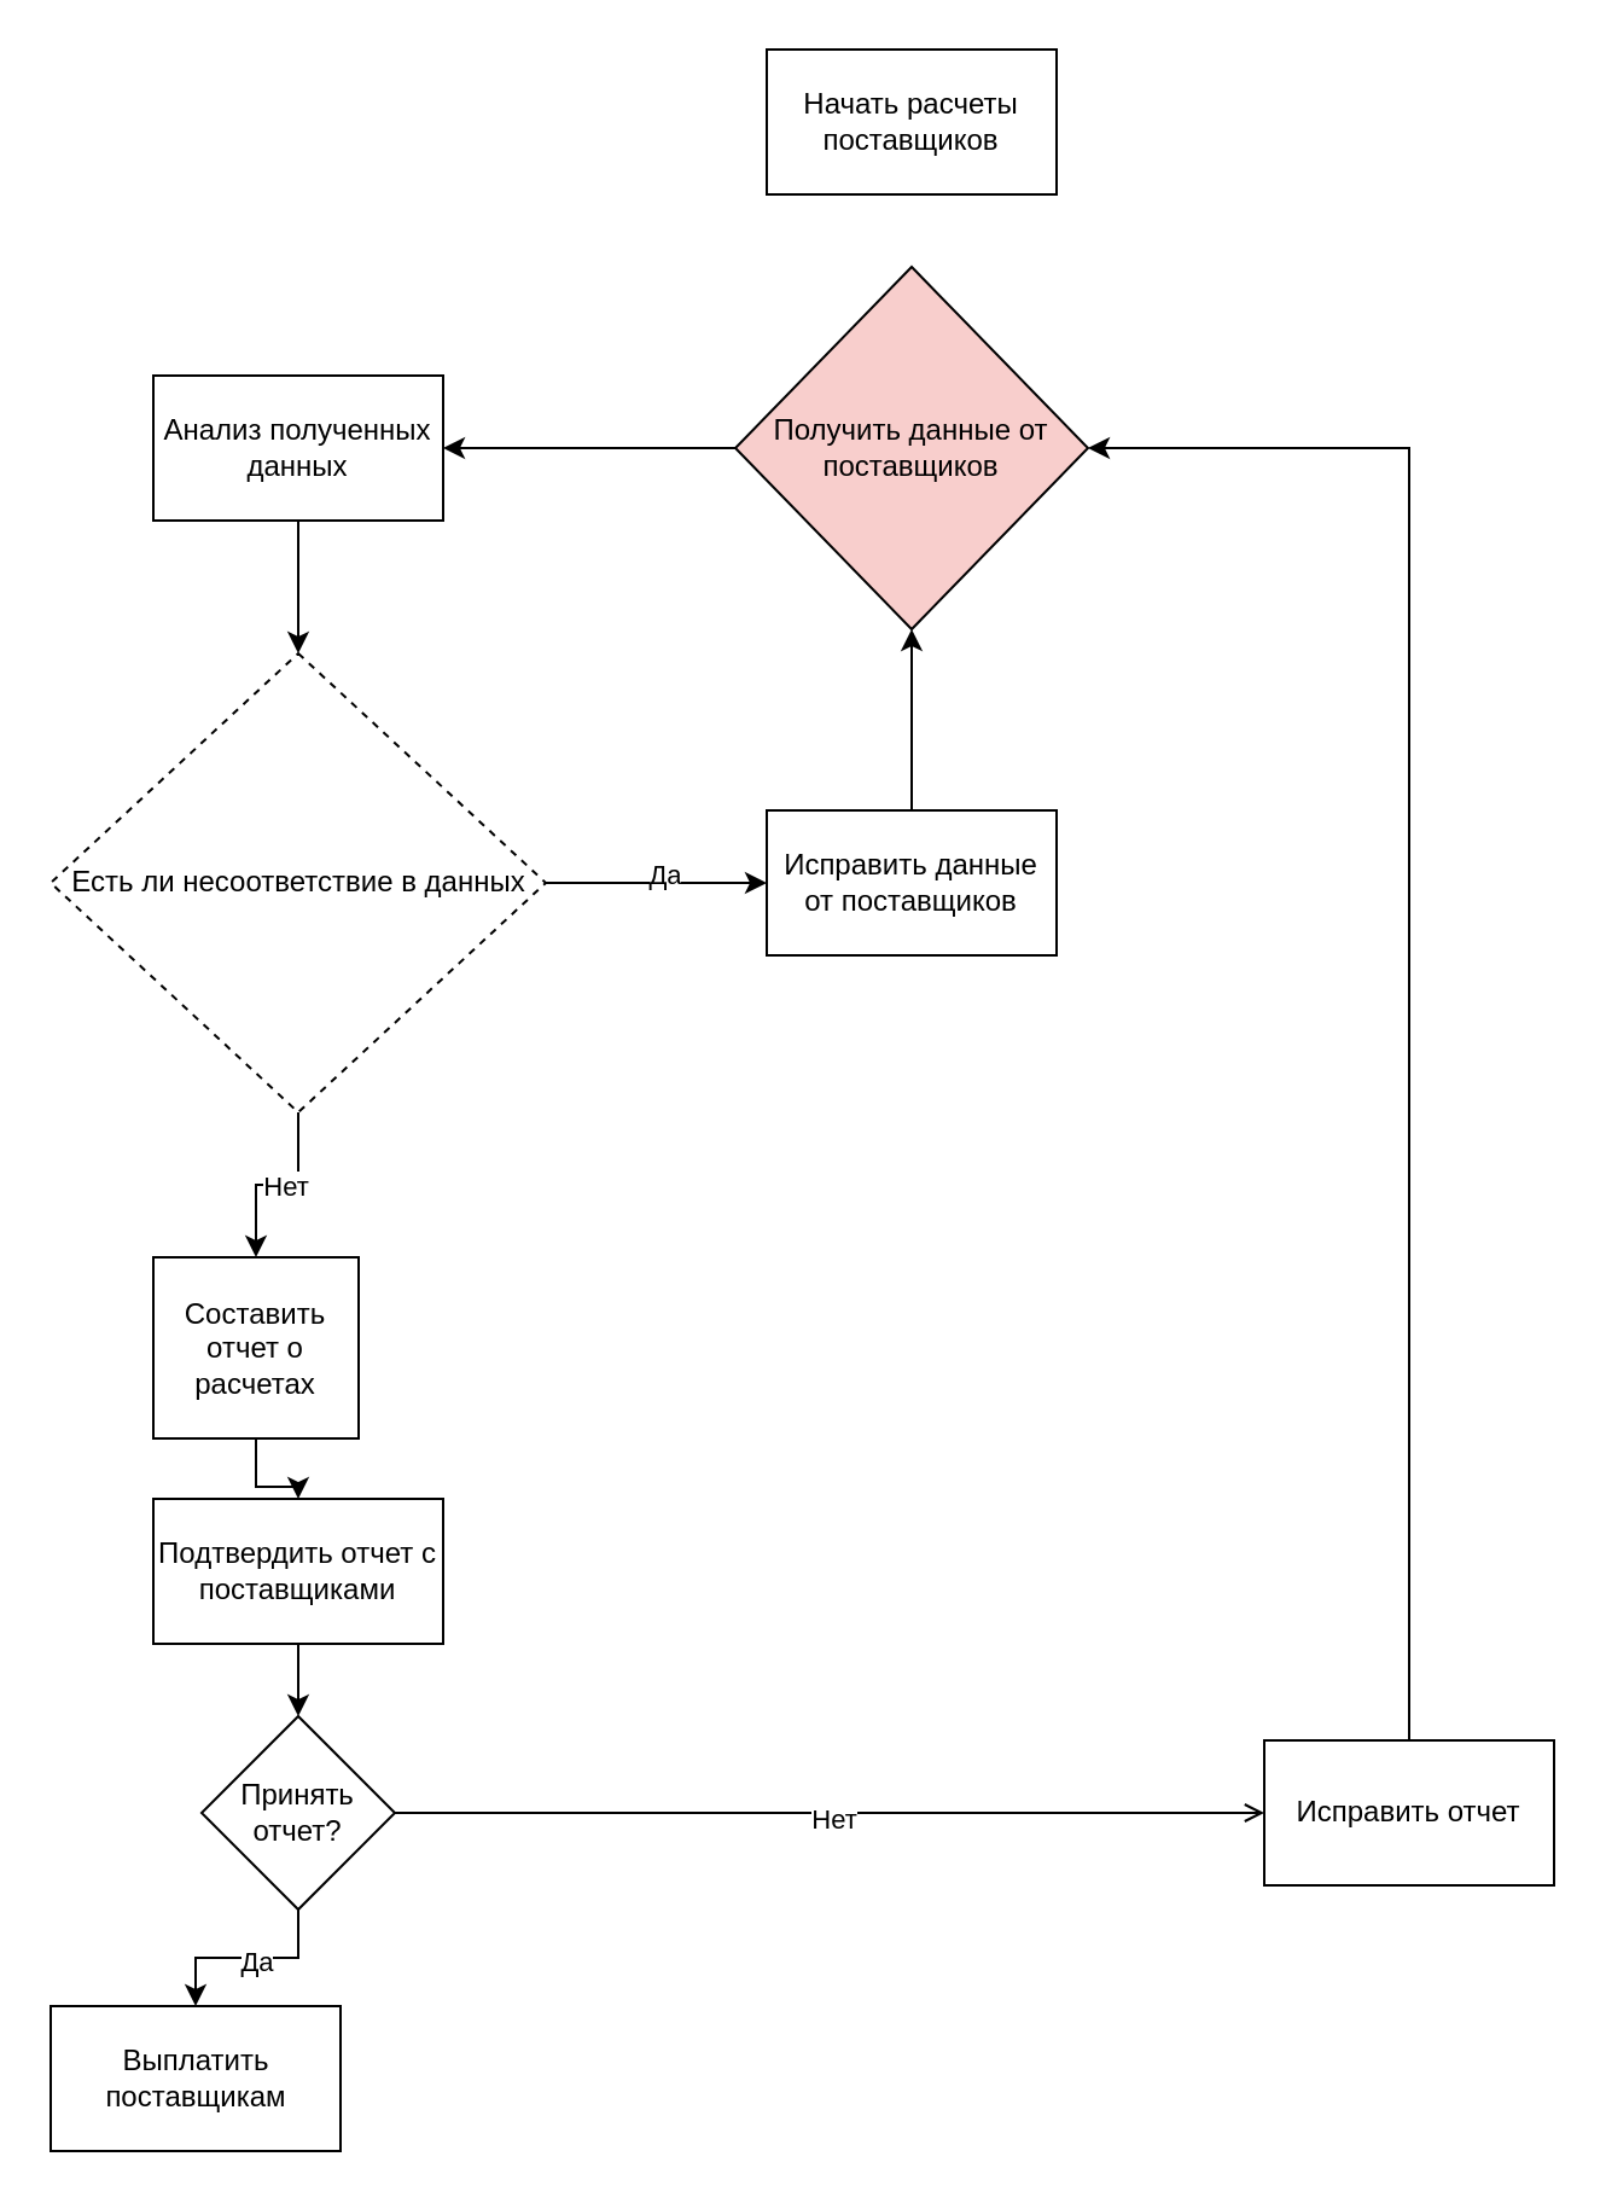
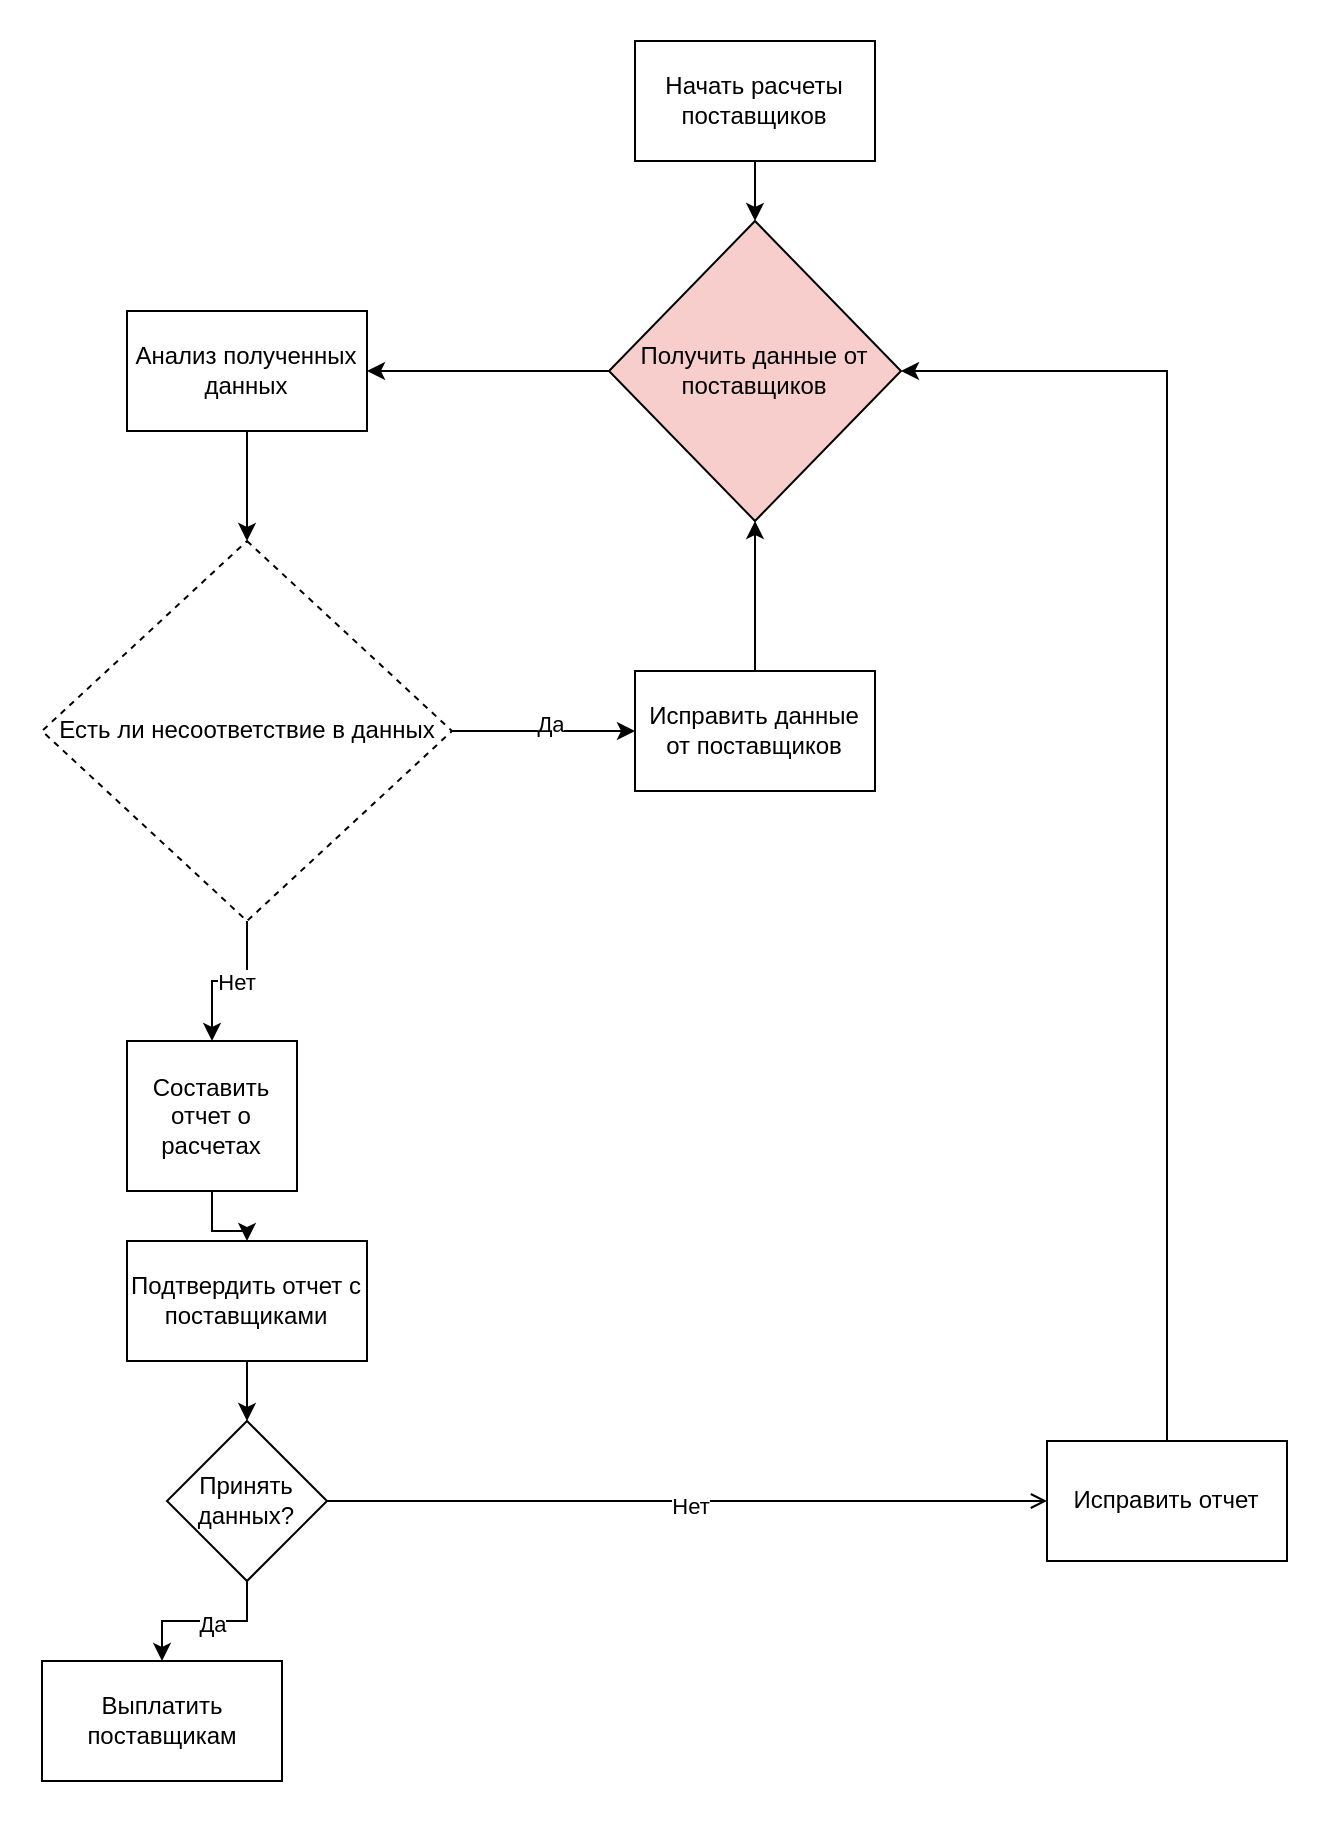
  <mxCell id="0" />
  <mxCell id="1" parent="0" />
+ <mxCell id="2" value="" style="edgeStyle=orthogonalEdgeStyle;rounded=0;orthogonalLoop=1;jettySize=auto;html=1;" edge="1" parent="1" source="3" target="5"><mxGeometry relative="1" as="geometry" /></mxCell>
  <mxCell id="3" value="Начать расчеты поставщиков" style="rounded=0;whiteSpace=wrap;html=1;" vertex="1" parent="1"><mxGeometry x="317" y="20" width="120" height="60" as="geometry" /></mxCell>
  <mxCell id="4" style="edgeStyle=orthogonalEdgeStyle;rounded=0;orthogonalLoop=1;jettySize=auto;html=1;exitX=0;exitY=0.5;exitDx=0;exitDy=0;" edge="1" parent="1" source="5" target="7"><mxGeometry relative="1" as="geometry" /></mxCell>
  <mxCell id="5" value="Получить данные от поставщиков" style="rhombus;whiteSpace=wrap;html=1;fillColor=#f8cecc;" vertex="1" parent="1"><mxGeometry x="304" y="110" width="146" height="150" as="geometry" /></mxCell>
  <mxCell id="6" style="edgeStyle=orthogonalEdgeStyle;rounded=0;orthogonalLoop=1;jettySize=auto;html=1;exitX=0.5;exitY=1;exitDx=0;exitDy=0;" edge="1" parent="1" source="7" target="12"><mxGeometry relative="1" as="geometry" /></mxCell>
  <mxCell id="7" value="Анализ полученных данных" style="rounded=0;whiteSpace=wrap;html=1;" vertex="1" parent="1"><mxGeometry x="63" y="155" width="120" height="60" as="geometry" /></mxCell>
  <mxCell id="8" style="edgeStyle=orthogonalEdgeStyle;rounded=0;orthogonalLoop=1;jettySize=auto;html=1;exitX=0.5;exitY=1;exitDx=0;exitDy=0;entryX=0.5;entryY=0;entryDx=0;entryDy=0;" edge="1" parent="1" source="12" target="14"><mxGeometry relative="1" as="geometry" /></mxCell>
  <mxCell id="9" value="Нет" style="edgeLabel;html=1;align=center;verticalAlign=middle;resizable=0;points=[];" vertex="1" connectable="0" parent="8"><mxGeometry x="-0.06" relative="1" as="geometry"><mxPoint as="offset" /></mxGeometry></mxCell>
  <mxCell id="10" style="edgeStyle=orthogonalEdgeStyle;rounded=0;orthogonalLoop=1;jettySize=auto;html=1;exitX=1;exitY=0.5;exitDx=0;exitDy=0;entryX=0;entryY=0.5;entryDx=0;entryDy=0;" edge="1" parent="1" source="12" target="16"><mxGeometry relative="1" as="geometry" /></mxCell>
  <mxCell id="11" value="Да" style="edgeLabel;html=1;align=center;verticalAlign=middle;resizable=0;points=[];" vertex="1" connectable="0" parent="10"><mxGeometry x="0.065" y="4" relative="1" as="geometry"><mxPoint as="offset" /></mxGeometry></mxCell>
  <mxCell id="12" value="Есть ли несоответствие в данных" style="rhombus;whiteSpace=wrap;html=1;dashed=1;" vertex="1" parent="1"><mxGeometry x="20.5" y="270" width="205" height="190" as="geometry" /></mxCell>
  <mxCell id="13" style="edgeStyle=orthogonalEdgeStyle;rounded=0;orthogonalLoop=1;jettySize=auto;html=1;exitX=0.5;exitY=1;exitDx=0;exitDy=0;" edge="1" parent="1" source="14" target="18"><mxGeometry relative="1" as="geometry" /></mxCell>
  <mxCell id="14" value="Составить отчет о расчетах" style="rounded=0;whiteSpace=wrap;html=1;" vertex="1" parent="1"><mxGeometry x="63" y="520" width="85" height="75" as="geometry" /></mxCell>
  <mxCell id="15" style="edgeStyle=orthogonalEdgeStyle;rounded=0;orthogonalLoop=1;jettySize=auto;html=1;exitX=0.5;exitY=0;exitDx=0;exitDy=0;" edge="1" parent="1" source="16" target="5"><mxGeometry relative="1" as="geometry" /></mxCell>
  <mxCell id="16" value="Исправить данные от поставщиков" style="rounded=0;whiteSpace=wrap;html=1;" vertex="1" parent="1"><mxGeometry x="317" y="335" width="120" height="60" as="geometry" /></mxCell>
  <mxCell id="17" style="edgeStyle=orthogonalEdgeStyle;rounded=0;orthogonalLoop=1;jettySize=auto;html=1;exitX=0.5;exitY=1;exitDx=0;exitDy=0;entryX=0.5;entryY=0;entryDx=0;entryDy=0;" edge="1" parent="1" source="18" target="23"><mxGeometry relative="1" as="geometry" /></mxCell>
  <mxCell id="18" value="Подтвердить отчет с поставщиками" style="rounded=0;whiteSpace=wrap;html=1;" vertex="1" parent="1"><mxGeometry x="63" y="620" width="120" height="60" as="geometry" /></mxCell>
  <mxCell id="19" style="edgeStyle=orthogonalEdgeStyle;rounded=0;orthogonalLoop=1;jettySize=auto;html=1;exitX=0.5;exitY=1;exitDx=0;exitDy=0;" edge="1" parent="1" source="23" target="24"><mxGeometry relative="1" as="geometry" /></mxCell>
  <mxCell id="20" value="Да" style="edgeLabel;html=1;align=center;verticalAlign=middle;resizable=0;points=[];" vertex="1" connectable="0" parent="19"><mxGeometry x="-0.084" y="1" relative="1" as="geometry"><mxPoint as="offset" /></mxGeometry></mxCell>
  <mxCell id="21" style="edgeStyle=orthogonalEdgeStyle;rounded=0;orthogonalLoop=1;jettySize=auto;html=1;exitX=1;exitY=0.5;exitDx=0;exitDy=0;entryX=0;entryY=0.5;entryDx=0;entryDy=0;endArrow=open;" edge="1" parent="1" source="23" target="26"><mxGeometry relative="1" as="geometry" /></mxCell>
  <mxCell id="22" value="Нет" style="edgeLabel;html=1;align=center;verticalAlign=middle;resizable=0;points=[];" vertex="1" connectable="0" parent="21"><mxGeometry x="0.007" y="-2" relative="1" as="geometry"><mxPoint as="offset" /></mxGeometry></mxCell>
- <mxCell id="23" value="Принять отчет?" style="rhombus;whiteSpace=wrap;html=1;" vertex="1" parent="1"><mxGeometry x="83" y="710" width="80" height="80" as="geometry" /></mxCell>
+ <mxCell id="23" value="Принять данных?" style="rhombus;whiteSpace=wrap;html=1;" vertex="1" parent="1"><mxGeometry x="83" y="710" width="80" height="80" as="geometry" /></mxCell>
  <mxCell id="24" value="Выплатить поставщикам" style="rounded=0;whiteSpace=wrap;html=1;" vertex="1" parent="1"><mxGeometry x="20.5" y="830" width="120" height="60" as="geometry" /></mxCell>
  <mxCell id="25" style="edgeStyle=orthogonalEdgeStyle;rounded=0;orthogonalLoop=1;jettySize=auto;html=1;exitX=0.5;exitY=0;exitDx=0;exitDy=0;entryX=1;entryY=0.5;entryDx=0;entryDy=0;" edge="1" parent="1" source="26" target="5"><mxGeometry relative="1" as="geometry" /></mxCell>
  <mxCell id="26" value="Исправить отчет" style="rounded=0;whiteSpace=wrap;html=1;" vertex="1" parent="1"><mxGeometry x="523" y="720" width="120" height="60" as="geometry" /></mxCell>
